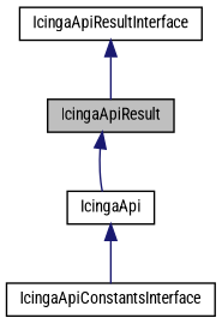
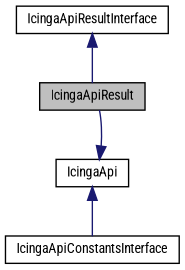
  digraph {
    fontname="Roboto Condensed"
    node [color=black fontname="Roboto Condensed" fontsize=10 shape=record]
    edge [color=midnightblue dir=back fontname="Roboto Condensed" fontsize=10 labelfontname=FreeSans labelfontsize=10 style=solid]
    n1 [fillcolor=grey75 fontcolor=black height=0.2 label=IcingaApiResult style=filled width=0.4]
    n2 [height=0.2 label=IcingaApi width=0.4]
    n3 [height=0.2 label=IcingaApiConstantsInterface width=0.4]
    n4 [height=0.2 label=IcingaApiResultInterface width=0.4]
-   n1 -> n2
+   n2 -> n1
    n2 -> n3
    n4 -> n1
  }
